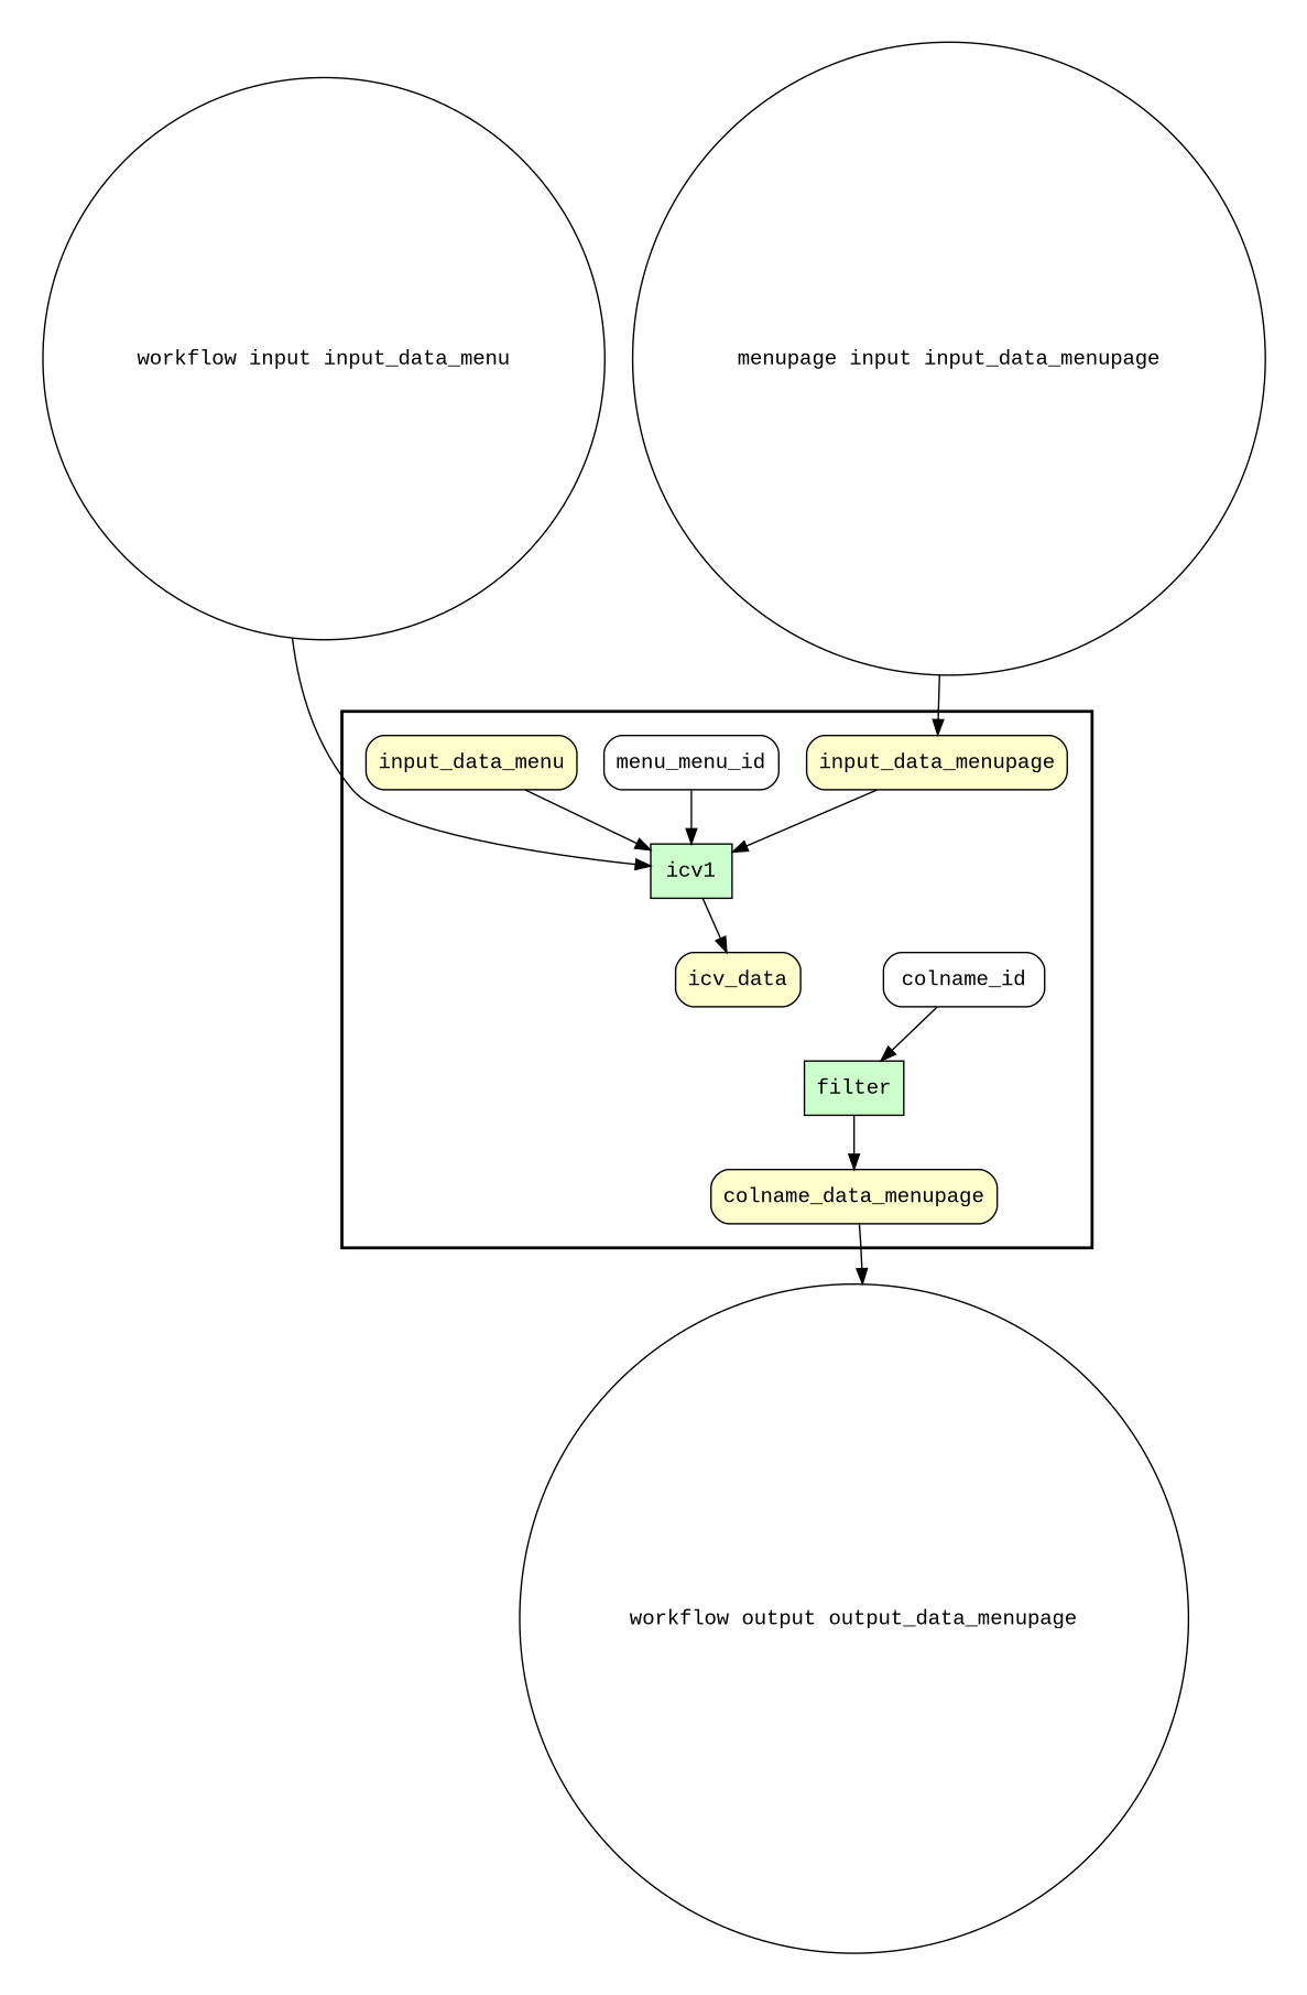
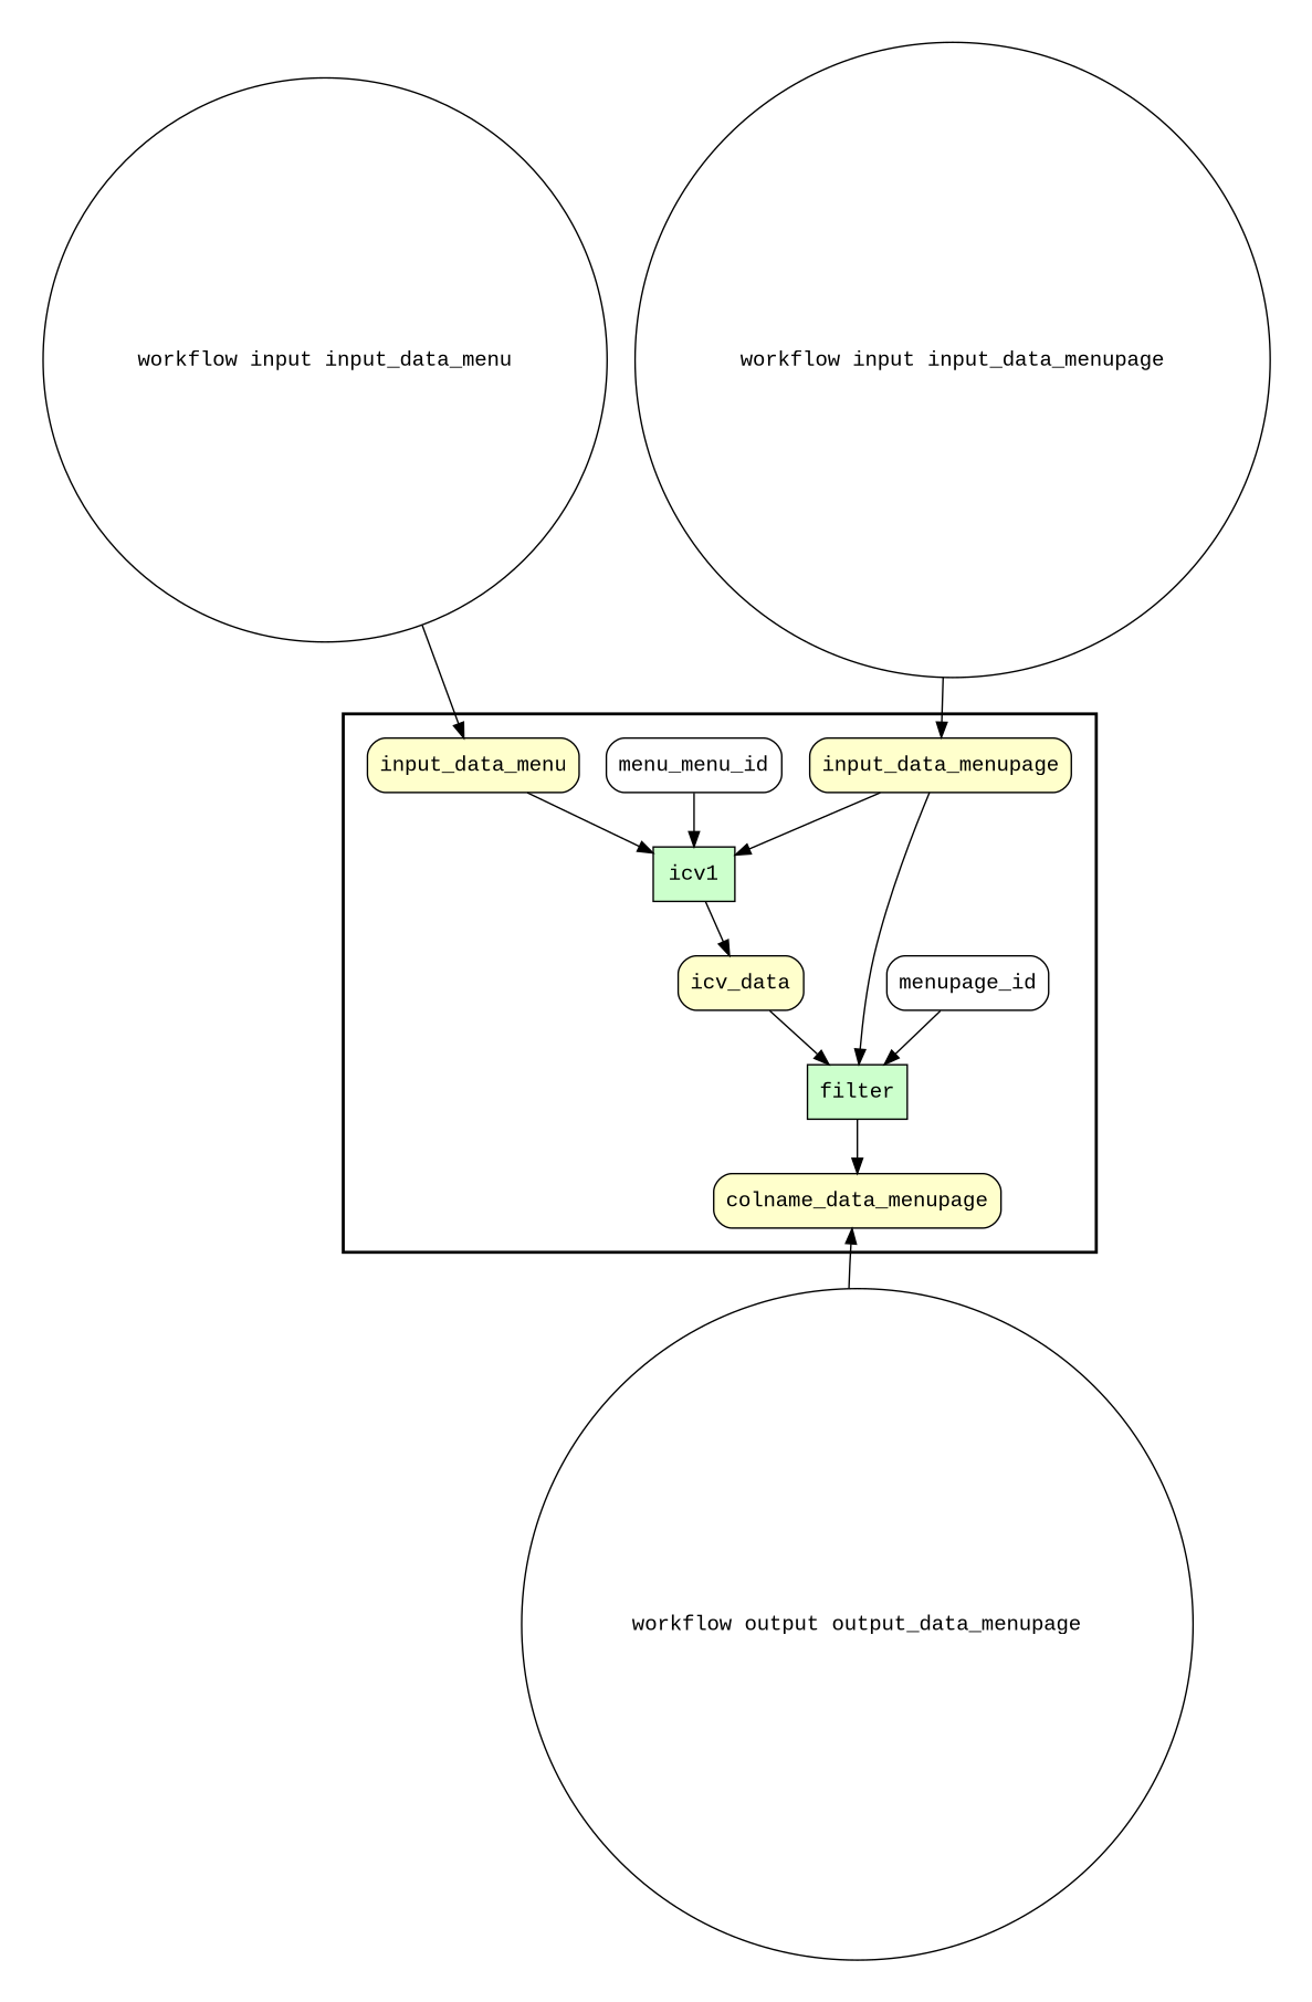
  digraph {
    fontname="Liberation Mono"
    node [fillcolor="#FFFFFF" fontname="Liberation Mono" peripheries=1 shape=box style="rounded,filled"]
    edge [fontname="Liberation Mono"]
    filter [fillcolor="#CCFFCC" style=filled]
    n2 [fillcolor="#FFFFCC" label=colname_data_menupage]
    icv1 [fillcolor="#CCFFCC" style=filled]
    icv_data [fillcolor="#FFFFCC"]
-   n5 [label=colname_id]
+   n5 [label=menupage_id]
    n6 [label=menu_menu_id]
    input_data_menu [fillcolor="#FFFFCC"]
    input_data_menupage [fillcolor="#FFFFCC"]
    "workflow input input_data_menu" [shape=circle width=0.2]
-   "workflow input input_data_menupage" [shape=circle width=0.2 label="menupage input input_data_menupage"]
+   "workflow input input_data_menupage" [shape=circle width=0.2]
    "workflow output output_data_menupage" [shape=circle width=0.2]
    subgraph cluster_1 {
      color=black
      penwidth=2
      subgraph cluster_2 {
        color=black
        penwidth=0
        filter
        n2
        icv1
        icv_data
        n5
        n6
        input_data_menu
        input_data_menupage
      }
    }
    subgraph cluster_3 {
      penwidth=0
      subgraph cluster_4 {
        penwidth=0
        "workflow input input_data_menu"
        "workflow input input_data_menupage"
      }
    }
    subgraph cluster_5 {
      penwidth=0
      subgraph cluster_6 {
        penwidth=0
        "workflow output output_data_menupage"
      }
    }
    filter -> n2
-   n2 -> "workflow output output_data_menupage"
+   "workflow output output_data_menupage" -> n2
    icv1 -> icv_data
+   icv_data -> filter
    n5 -> filter
    n6 -> icv1
    input_data_menu -> icv1
+   input_data_menupage -> filter
    input_data_menupage -> icv1
-   "workflow input input_data_menu" -> icv1
+   "workflow input input_data_menu" -> input_data_menu
    "workflow input input_data_menupage" -> input_data_menupage
  }
